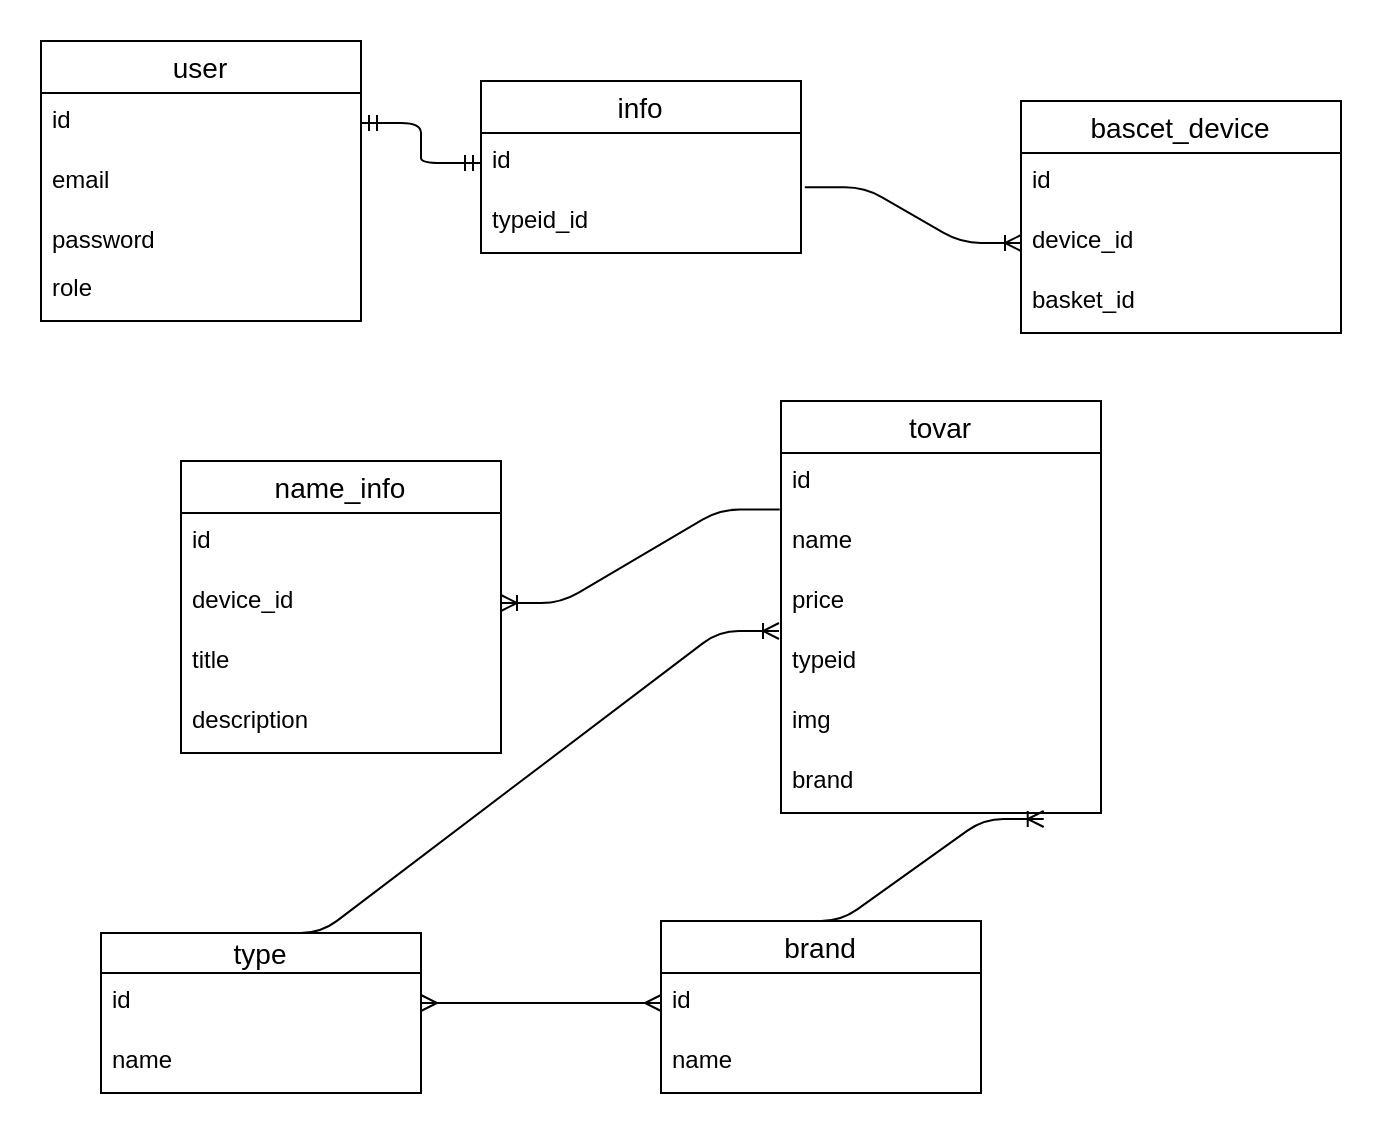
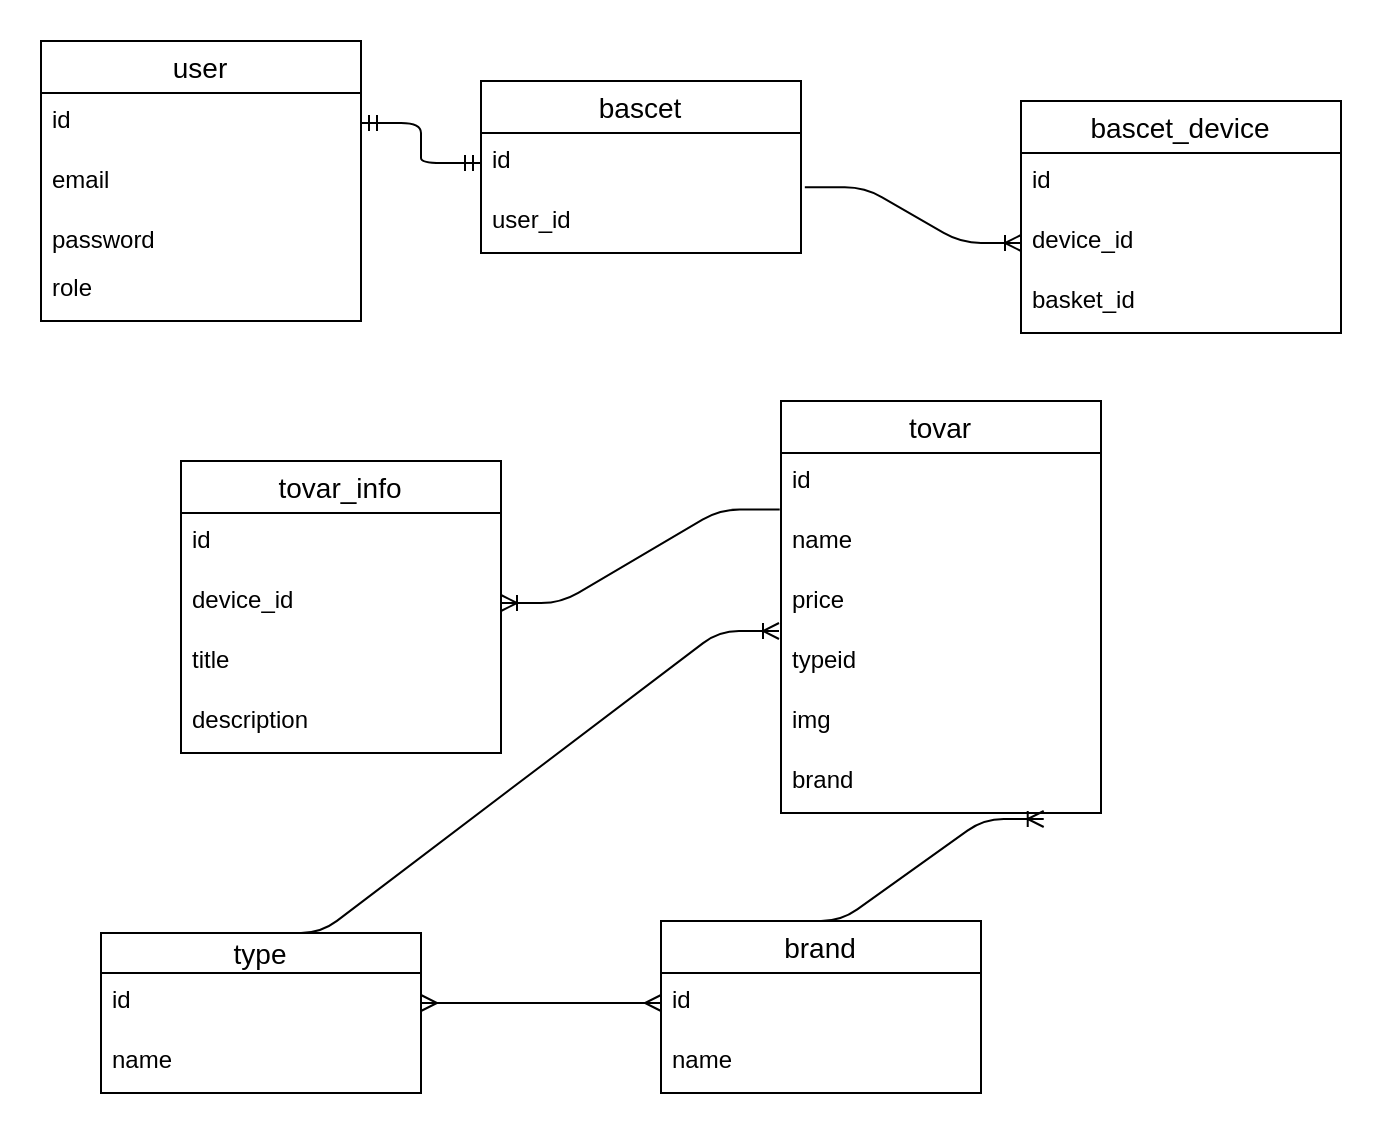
  <mxCell id="0" />
  <mxCell id="1" parent="0" />
  <mxCell id="2" value="user" style="swimlane;fontStyle=0;childLayout=stackLayout;horizontal=1;startSize=26;horizontalStack=0;resizeParent=1;resizeParentMax=0;resizeLast=0;collapsible=1;marginBottom=0;align=center;fontSize=14;" vertex="1" parent="1"><mxGeometry x="20" y="20" width="160" height="140" as="geometry" /></mxCell>
  <mxCell id="3" value="id" style="text;strokeColor=none;fillColor=none;spacingLeft=4;spacingRight=4;overflow=hidden;rotatable=0;points=[[0,0.5],[1,0.5]];portConstraint=eastwest;fontSize=12;" vertex="1" parent="2"><mxGeometry y="26" width="160" height="30" as="geometry" /></mxCell>
  <mxCell id="4" value="email" style="text;strokeColor=none;fillColor=none;spacingLeft=4;spacingRight=4;overflow=hidden;rotatable=0;points=[[0,0.5],[1,0.5]];portConstraint=eastwest;fontSize=12;" vertex="1" parent="2"><mxGeometry y="56" width="160" height="30" as="geometry" /></mxCell>
  <mxCell id="5" value="password&#10;" style="text;strokeColor=none;fillColor=none;spacingLeft=4;spacingRight=4;overflow=hidden;rotatable=0;points=[[0,0.5],[1,0.5]];portConstraint=eastwest;fontSize=12;" vertex="1" parent="2"><mxGeometry y="86" width="160" height="24" as="geometry" /></mxCell>
  <mxCell id="6" value="role&#10;" style="text;strokeColor=none;fillColor=none;spacingLeft=4;spacingRight=4;overflow=hidden;rotatable=0;points=[[0,0.5],[1,0.5]];portConstraint=eastwest;fontSize=12;" vertex="1" parent="2"><mxGeometry y="110" width="160" height="30" as="geometry" /></mxCell>
- <mxCell id="7" value="info" style="swimlane;fontStyle=0;childLayout=stackLayout;horizontal=1;startSize=26;horizontalStack=0;resizeParent=1;resizeParentMax=0;resizeLast=0;collapsible=1;marginBottom=0;align=center;fontSize=14;" vertex="1" parent="1"><mxGeometry x="240" y="40" width="160" height="86" as="geometry" /></mxCell>
+ <mxCell id="7" value="bascet" style="swimlane;fontStyle=0;childLayout=stackLayout;horizontal=1;startSize=26;horizontalStack=0;resizeParent=1;resizeParentMax=0;resizeLast=0;collapsible=1;marginBottom=0;align=center;fontSize=14;" vertex="1" parent="1"><mxGeometry x="240" y="40" width="160" height="86" as="geometry" /></mxCell>
  <mxCell id="8" value="id" style="text;strokeColor=none;fillColor=none;spacingLeft=4;spacingRight=4;overflow=hidden;rotatable=0;points=[[0,0.5],[1,0.5]];portConstraint=eastwest;fontSize=12;" vertex="1" parent="7"><mxGeometry y="26" width="160" height="30" as="geometry" /></mxCell>
- <mxCell id="9" value="typeid_id" style="text;strokeColor=none;fillColor=none;spacingLeft=4;spacingRight=4;overflow=hidden;rotatable=0;points=[[0,0.5],[1,0.5]];portConstraint=eastwest;fontSize=12;" vertex="1" parent="7"><mxGeometry y="56" width="160" height="30" as="geometry" /></mxCell>
+ <mxCell id="9" value="user_id" style="text;strokeColor=none;fillColor=none;spacingLeft=4;spacingRight=4;overflow=hidden;rotatable=0;points=[[0,0.5],[1,0.5]];portConstraint=eastwest;fontSize=12;" vertex="1" parent="7"><mxGeometry y="56" width="160" height="30" as="geometry" /></mxCell>
  <mxCell id="10" value="" style="edgeStyle=entityRelationEdgeStyle;fontSize=12;html=1;endArrow=ERmandOne;startArrow=ERmandOne;" edge="1" parent="1" source="3" target="8"><mxGeometry width="100" height="100" relative="1" as="geometry"><mxPoint x="240" y="120" as="sourcePoint" /><mxPoint x="340" y="20" as="targetPoint" /></mxGeometry></mxCell>
  <mxCell id="11" value="tovar" style="swimlane;fontStyle=0;childLayout=stackLayout;horizontal=1;startSize=26;horizontalStack=0;resizeParent=1;resizeParentMax=0;resizeLast=0;collapsible=1;marginBottom=0;align=center;fontSize=14;" vertex="1" parent="1"><mxGeometry x="390" y="200" width="160" height="206" as="geometry" /></mxCell>
  <mxCell id="12" value="id" style="text;strokeColor=none;fillColor=none;spacingLeft=4;spacingRight=4;overflow=hidden;rotatable=0;points=[[0,0.5],[1,0.5]];portConstraint=eastwest;fontSize=12;" vertex="1" parent="11"><mxGeometry y="26" width="160" height="30" as="geometry" /></mxCell>
  <mxCell id="13" value="name" style="text;strokeColor=none;fillColor=none;spacingLeft=4;spacingRight=4;overflow=hidden;rotatable=0;points=[[0,0.5],[1,0.5]];portConstraint=eastwest;fontSize=12;" vertex="1" parent="11"><mxGeometry y="56" width="160" height="30" as="geometry" /></mxCell>
  <mxCell id="14" value="price" style="text;strokeColor=none;fillColor=none;spacingLeft=4;spacingRight=4;overflow=hidden;rotatable=0;points=[[0,0.5],[1,0.5]];portConstraint=eastwest;fontSize=12;" vertex="1" parent="11"><mxGeometry y="86" width="160" height="30" as="geometry" /></mxCell>
  <mxCell id="15" value="typeid&#10;" style="text;strokeColor=none;fillColor=none;spacingLeft=4;spacingRight=4;overflow=hidden;rotatable=0;points=[[0,0.5],[1,0.5]];portConstraint=eastwest;fontSize=12;" vertex="1" parent="11"><mxGeometry y="116" width="160" height="30" as="geometry" /></mxCell>
  <mxCell id="16" value="img" style="text;strokeColor=none;fillColor=none;spacingLeft=4;spacingRight=4;overflow=hidden;rotatable=0;points=[[0,0.5],[1,0.5]];portConstraint=eastwest;fontSize=12;" vertex="1" parent="11"><mxGeometry y="146" width="160" height="30" as="geometry" /></mxCell>
  <mxCell id="17" value="brand" style="text;strokeColor=none;fillColor=none;spacingLeft=4;spacingRight=4;overflow=hidden;rotatable=0;points=[[0,0.5],[1,0.5]];portConstraint=eastwest;fontSize=12;" vertex="1" parent="11"><mxGeometry y="176" width="160" height="30" as="geometry" /></mxCell>
  <mxCell id="18" value="type" style="swimlane;fontStyle=0;childLayout=stackLayout;horizontal=1;startSize=20;horizontalStack=0;resizeParent=1;resizeParentMax=0;resizeLast=0;collapsible=1;marginBottom=0;align=center;fontSize=14;" vertex="1" parent="1"><mxGeometry x="50" y="466" width="160" height="80" as="geometry" /></mxCell>
  <mxCell id="19" value="id" style="text;strokeColor=none;fillColor=none;spacingLeft=4;spacingRight=4;overflow=hidden;rotatable=0;points=[[0,0.5],[1,0.5]];portConstraint=eastwest;fontSize=12;" vertex="1" parent="18"><mxGeometry y="20" width="160" height="30" as="geometry" /></mxCell>
  <mxCell id="20" value="name" style="text;strokeColor=none;fillColor=none;spacingLeft=4;spacingRight=4;overflow=hidden;rotatable=0;points=[[0,0.5],[1,0.5]];portConstraint=eastwest;fontSize=12;" vertex="1" parent="18"><mxGeometry y="50" width="160" height="30" as="geometry" /></mxCell>
  <mxCell id="21" value="brand" style="swimlane;fontStyle=0;childLayout=stackLayout;horizontal=1;startSize=26;horizontalStack=0;resizeParent=1;resizeParentMax=0;resizeLast=0;collapsible=1;marginBottom=0;align=center;fontSize=14;" vertex="1" parent="1"><mxGeometry x="330" y="460" width="160" height="86" as="geometry" /></mxCell>
  <mxCell id="22" value="id" style="text;strokeColor=none;fillColor=none;spacingLeft=4;spacingRight=4;overflow=hidden;rotatable=0;points=[[0,0.5],[1,0.5]];portConstraint=eastwest;fontSize=12;" vertex="1" parent="21"><mxGeometry y="26" width="160" height="30" as="geometry" /></mxCell>
  <mxCell id="23" value="name" style="text;strokeColor=none;fillColor=none;spacingLeft=4;spacingRight=4;overflow=hidden;rotatable=0;points=[[0,0.5],[1,0.5]];portConstraint=eastwest;fontSize=12;" vertex="1" parent="21"><mxGeometry y="56" width="160" height="30" as="geometry" /></mxCell>
  <mxCell id="24" value="" style="edgeStyle=entityRelationEdgeStyle;fontSize=12;html=1;endArrow=ERoneToMany;exitX=0.5;exitY=0;exitDx=0;exitDy=0;" edge="1" parent="1" source="18"><mxGeometry width="100" height="100" relative="1" as="geometry"><mxPoint x="130" y="460" as="sourcePoint" /><mxPoint x="389" y="315" as="targetPoint" /></mxGeometry></mxCell>
  <mxCell id="25" value="" style="edgeStyle=entityRelationEdgeStyle;fontSize=12;html=1;endArrow=ERoneToMany;exitX=0.375;exitY=0;exitDx=0;exitDy=0;exitPerimeter=0;entryX=0.821;entryY=1.1;entryDx=0;entryDy=0;entryPerimeter=0;" edge="1" parent="1" source="21" target="17"><mxGeometry width="100" height="100" relative="1" as="geometry"><mxPoint x="380" y="506" as="sourcePoint" /><mxPoint x="484" y="420" as="targetPoint" /></mxGeometry></mxCell>
  <mxCell id="26" value="" style="edgeStyle=entityRelationEdgeStyle;fontSize=12;html=1;endArrow=ERmany;startArrow=ERmany;exitX=1;exitY=0.5;exitDx=0;exitDy=0;entryX=0;entryY=0.5;entryDx=0;entryDy=0;" edge="1" parent="1" source="19" target="22"><mxGeometry width="100" height="100" relative="1" as="geometry"><mxPoint x="280" y="410" as="sourcePoint" /><mxPoint x="380" y="310" as="targetPoint" /></mxGeometry></mxCell>
- <mxCell id="27" value="name_info" style="swimlane;fontStyle=0;childLayout=stackLayout;horizontal=1;startSize=26;horizontalStack=0;resizeParent=1;resizeParentMax=0;resizeLast=0;collapsible=1;marginBottom=0;align=center;fontSize=14;" vertex="1" parent="1"><mxGeometry x="90" y="230" width="160" height="146" as="geometry" /></mxCell>
+ <mxCell id="27" value="tovar_info" style="swimlane;fontStyle=0;childLayout=stackLayout;horizontal=1;startSize=26;horizontalStack=0;resizeParent=1;resizeParentMax=0;resizeLast=0;collapsible=1;marginBottom=0;align=center;fontSize=14;" vertex="1" parent="1"><mxGeometry x="90" y="230" width="160" height="146" as="geometry" /></mxCell>
  <mxCell id="28" value="id&#10;" style="text;strokeColor=none;fillColor=none;spacingLeft=4;spacingRight=4;overflow=hidden;rotatable=0;points=[[0,0.5],[1,0.5]];portConstraint=eastwest;fontSize=12;" vertex="1" parent="27"><mxGeometry y="26" width="160" height="30" as="geometry" /></mxCell>
  <mxCell id="29" value="device_id" style="text;strokeColor=none;fillColor=none;spacingLeft=4;spacingRight=4;overflow=hidden;rotatable=0;points=[[0,0.5],[1,0.5]];portConstraint=eastwest;fontSize=12;" vertex="1" parent="27"><mxGeometry y="56" width="160" height="30" as="geometry" /></mxCell>
  <mxCell id="30" value="title" style="text;strokeColor=none;fillColor=none;spacingLeft=4;spacingRight=4;overflow=hidden;rotatable=0;points=[[0,0.5],[1,0.5]];portConstraint=eastwest;fontSize=12;" vertex="1" parent="27"><mxGeometry y="86" width="160" height="30" as="geometry" /></mxCell>
  <mxCell id="31" value="description" style="text;strokeColor=none;fillColor=none;spacingLeft=4;spacingRight=4;overflow=hidden;rotatable=0;points=[[0,0.5],[1,0.5]];portConstraint=eastwest;fontSize=12;" vertex="1" parent="27"><mxGeometry y="116" width="160" height="30" as="geometry" /></mxCell>
  <mxCell id="32" value="" style="edgeStyle=entityRelationEdgeStyle;fontSize=12;html=1;endArrow=ERoneToMany;exitX=-0.004;exitY=0.943;exitDx=0;exitDy=0;exitPerimeter=0;entryX=1;entryY=0.5;entryDx=0;entryDy=0;" edge="1" parent="1" source="12" target="29"><mxGeometry width="100" height="100" relative="1" as="geometry"><mxPoint x="-120" y="310" as="sourcePoint" /><mxPoint x="-20" y="210" as="targetPoint" /></mxGeometry></mxCell>
  <mxCell id="33" value="bascet_device" style="swimlane;fontStyle=0;childLayout=stackLayout;horizontal=1;startSize=26;horizontalStack=0;resizeParent=1;resizeParentMax=0;resizeLast=0;collapsible=1;marginBottom=0;align=center;fontSize=14;" vertex="1" parent="1"><mxGeometry x="510" y="50" width="160" height="116" as="geometry" /></mxCell>
  <mxCell id="34" value="id" style="text;strokeColor=none;fillColor=none;spacingLeft=4;spacingRight=4;overflow=hidden;rotatable=0;points=[[0,0.5],[1,0.5]];portConstraint=eastwest;fontSize=12;" vertex="1" parent="33"><mxGeometry y="26" width="160" height="30" as="geometry" /></mxCell>
  <mxCell id="35" value="device_id" style="text;strokeColor=none;fillColor=none;spacingLeft=4;spacingRight=4;overflow=hidden;rotatable=0;points=[[0,0.5],[1,0.5]];portConstraint=eastwest;fontSize=12;" vertex="1" parent="33"><mxGeometry y="56" width="160" height="30" as="geometry" /></mxCell>
  <mxCell id="36" value="basket_id" style="text;strokeColor=none;fillColor=none;spacingLeft=4;spacingRight=4;overflow=hidden;rotatable=0;points=[[0,0.5],[1,0.5]];portConstraint=eastwest;fontSize=12;" vertex="1" parent="33"><mxGeometry y="86" width="160" height="30" as="geometry" /></mxCell>
  <mxCell id="37" value="" style="edgeStyle=entityRelationEdgeStyle;fontSize=12;html=1;endArrow=ERoneToMany;exitX=1.012;exitY=-0.095;exitDx=0;exitDy=0;exitPerimeter=0;entryX=0;entryY=0.5;entryDx=0;entryDy=0;" edge="1" parent="1" source="9" target="35"><mxGeometry width="100" height="100" relative="1" as="geometry"><mxPoint x="430" y="180" as="sourcePoint" /><mxPoint x="530" y="80" as="targetPoint" /></mxGeometry></mxCell>
